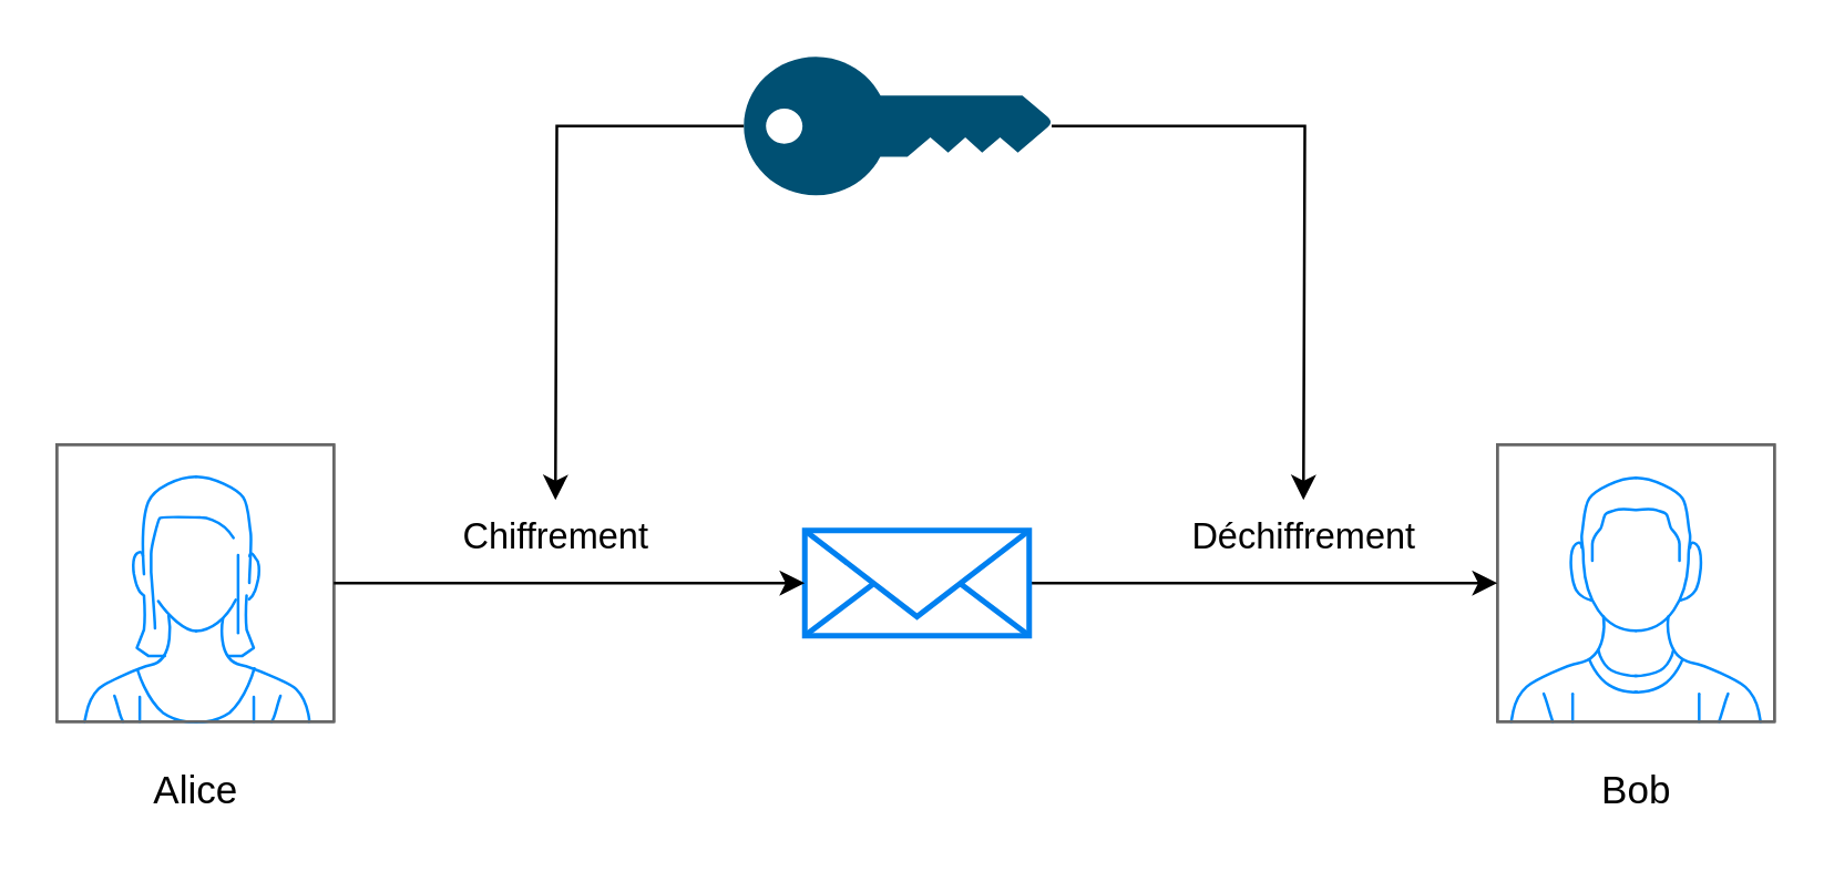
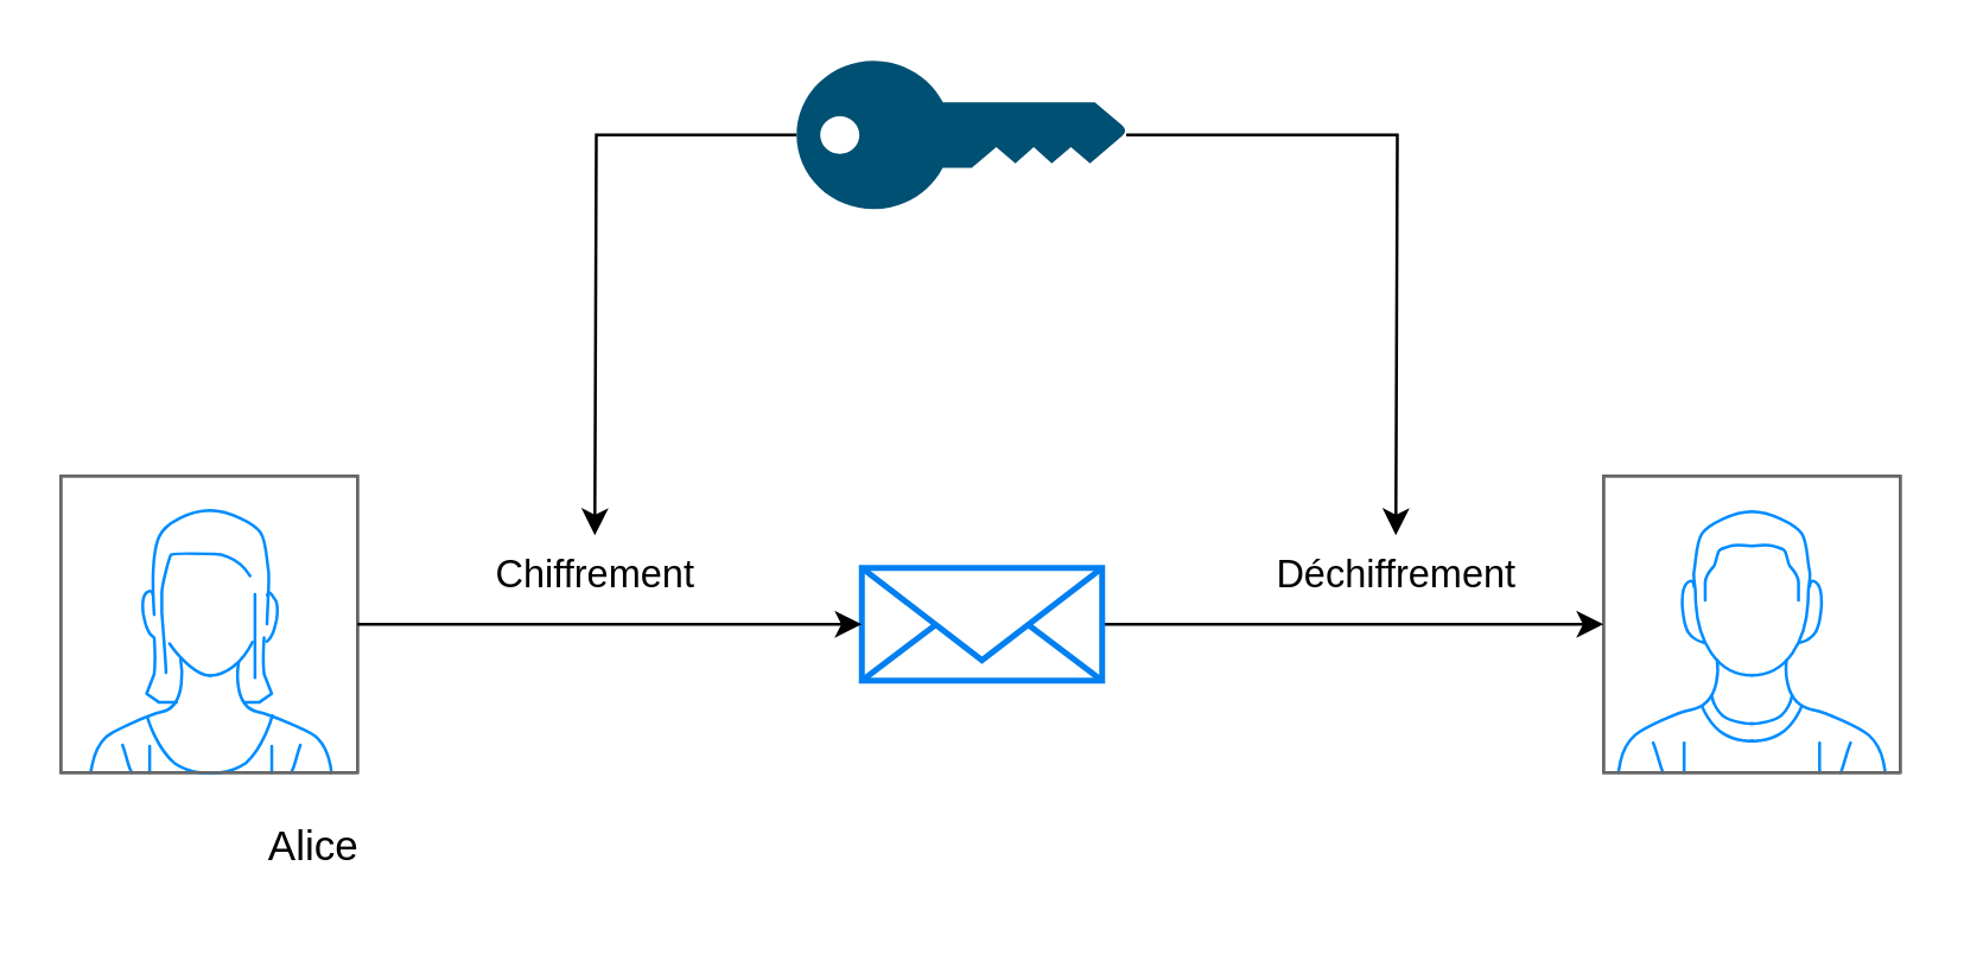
  <mxCell id="0" />
  <mxCell id="1" parent="0" />
  <mxCell id="2" value="" style="verticalLabelPosition=bottom;shadow=0;dashed=0;align=center;html=1;verticalAlign=top;strokeWidth=1;shape=mxgraph.mockup.containers.userFemale;strokeColor=#666666;strokeColor2=#008cff;" vertex="1" parent="1"><mxGeometry x="20" y="160" width="100" height="100" as="geometry" /></mxCell>
  <mxCell id="3" value="" style="verticalLabelPosition=bottom;shadow=0;dashed=0;align=center;html=1;verticalAlign=top;strokeWidth=1;shape=mxgraph.mockup.containers.userMale;strokeColor=#666666;strokeColor2=#008cff;" vertex="1" parent="1"><mxGeometry x="540" y="160" width="100" height="100" as="geometry" /></mxCell>
  <mxCell id="4" style="edgeStyle=orthogonalEdgeStyle;rounded=0;orthogonalLoop=1;jettySize=auto;html=1;" edge="1" parent="1" source="5" target="3"><mxGeometry relative="1" as="geometry" /></mxCell>
  <mxCell id="5" value="" style="html=1;verticalLabelPosition=bottom;align=center;labelBackgroundColor=#ffffff;verticalAlign=top;strokeWidth=2;strokeColor=#0080F0;shadow=0;dashed=0;shape=mxgraph.ios7.icons.mail;" vertex="1" parent="1"><mxGeometry x="290" y="191" width="81" height="38" as="geometry" /></mxCell>
  <mxCell id="6" style="edgeStyle=orthogonalEdgeStyle;rounded=0;orthogonalLoop=1;jettySize=auto;html=1;entryX=0;entryY=0.5;entryDx=0;entryDy=0;entryPerimeter=0;" edge="1" parent="1" source="2" target="5"><mxGeometry relative="1" as="geometry" /></mxCell>
  <mxCell id="7" style="edgeStyle=orthogonalEdgeStyle;rounded=0;orthogonalLoop=1;jettySize=auto;html=1;" edge="1" parent="1" source="9"><mxGeometry relative="1" as="geometry"><mxPoint x="200" y="180" as="targetPoint" /></mxGeometry></mxCell>
  <mxCell id="8" style="edgeStyle=orthogonalEdgeStyle;rounded=0;orthogonalLoop=1;jettySize=auto;html=1;" edge="1" parent="1" source="9"><mxGeometry relative="1" as="geometry"><mxPoint x="470" y="180" as="targetPoint" /></mxGeometry></mxCell>
  <mxCell id="9" value="" style="points=[[0,0.5,0],[0.24,0,0],[0.5,0.28,0],[0.995,0.475,0],[0.5,0.72,0],[0.24,1,0]];verticalLabelPosition=bottom;sketch=0;html=1;verticalAlign=top;aspect=fixed;align=center;pointerEvents=1;shape=mxgraph.cisco19.key;fillColor=#005073;strokeColor=none;" vertex="1" parent="1"><mxGeometry x="268" y="20" width="111.11" height="50" as="geometry" /></mxCell>
- <mxCell id="10" value="&lt;font style=&quot;font-size: 14px;&quot;&gt;Alice&lt;/font&gt;" style="text;html=1;align=center;verticalAlign=middle;resizable=0;points=[];autosize=1;strokeColor=none;fillColor=none;" vertex="1" parent="1"><mxGeometry x="45" y="270" width="50" height="30" as="geometry" /></mxCell>
- <mxCell id="11" value="&lt;font style=&quot;font-size: 14px;&quot;&gt;Bob&lt;/font&gt;" style="text;html=1;align=center;verticalAlign=middle;resizable=0;points=[];autosize=1;strokeColor=none;fillColor=none;" vertex="1" parent="1"><mxGeometry x="565" y="270" width="50" height="30" as="geometry" /></mxCell>
+ <mxCell id="10" value="&lt;font style=&quot;font-size: 14px;&quot;&gt;Alice&lt;/font&gt;" style="text;html=1;align=center;verticalAlign=middle;resizable=0;points=[];autosize=1;strokeColor=none;fillColor=none;" vertex="1" parent="1"><mxGeometry x="80" y="270" width="50" height="30" as="geometry" /></mxCell>
  <mxCell id="12" value="&lt;font style=&quot;font-size: 13px;&quot;&gt;Chiffrement&lt;/font&gt;" style="text;html=1;align=center;verticalAlign=middle;resizable=0;points=[];autosize=1;strokeColor=none;fillColor=none;" vertex="1" parent="1"><mxGeometry x="155" y="178" width="90" height="30" as="geometry" /></mxCell>
  <mxCell id="13" value="&lt;font style=&quot;font-size: 13px;&quot;&gt;Déchiffrement&lt;/font&gt;" style="text;html=1;align=center;verticalAlign=middle;resizable=0;points=[];autosize=1;strokeColor=none;fillColor=none;" vertex="1" parent="1"><mxGeometry x="420" y="178" width="100" height="30" as="geometry" /></mxCell>
